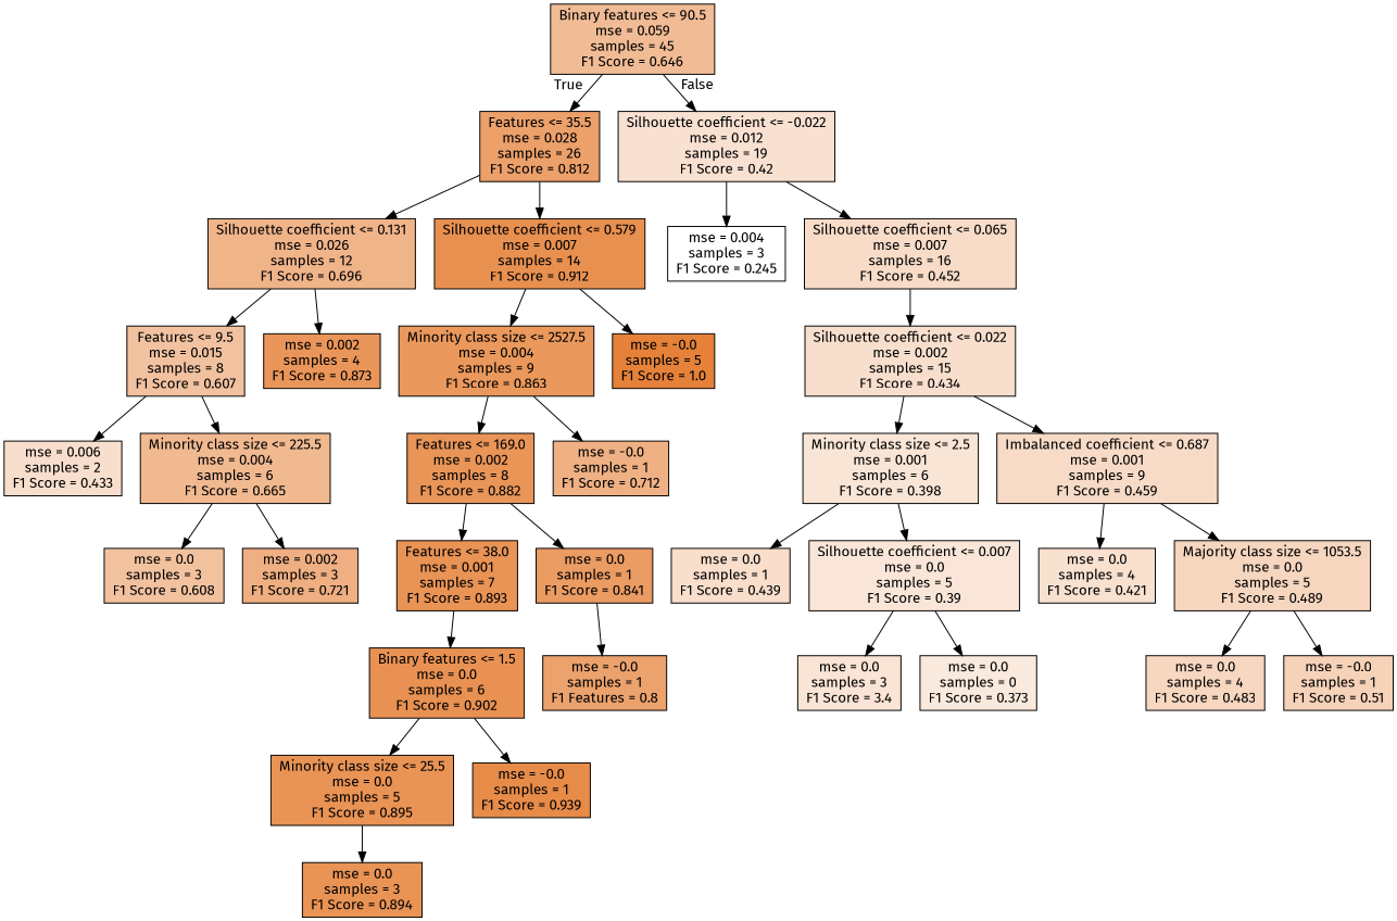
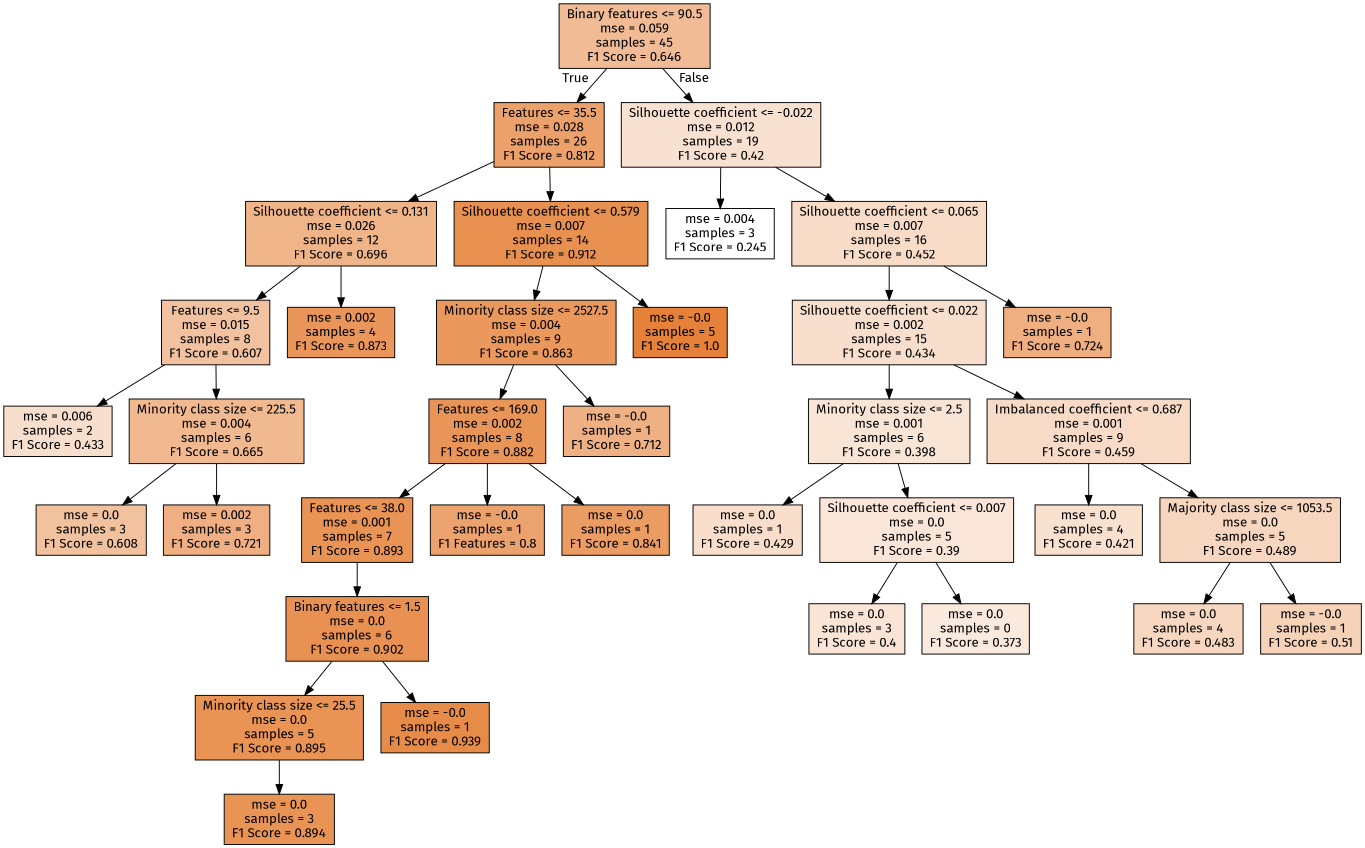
  digraph {
    fontname="Fira Sans"
    node [color=black fillcolor="#e58139db" fontname="Fira Sans" shape=box style=filled]
    edge [fontname="Fira Sans"]
    n1 [fillcolor="#e5813988" label="Binary features <= 90.5\nmse = 0.059\nsamples = 45\nF1 Score = 0.646"]
    n2 [fillcolor="#e58139c0" label="Features <= 35.5\nmse = 0.028\nsamples = 26\nF1 Score = 0.812"]
    n3 [fillcolor="#e581393b" label="Silhouette coefficient <= -0.022\nmse = 0.012\nsamples = 19\nF1 Score = 0.42"]
    n4 [fillcolor="#e5813998" label="Silhouette coefficient <= 0.131\nmse = 0.026\nsamples = 12\nF1 Score = 0.696"]
    n5 [fillcolor="#e58139e1" label="Silhouette coefficient <= 0.579\nmse = 0.007\nsamples = 14\nF1 Score = 0.912"]
    n6 [fillcolor="#e5813900" label="mse = 0.004\nsamples = 3\nF1 Score = 0.245"]
    n7 [fillcolor="#e5813946" label="Silhouette coefficient <= 0.065\nmse = 0.007\nsamples = 16\nF1 Score = 0.452"]
    n8 [fillcolor="#e581397a" label="Features <= 9.5\nmse = 0.015\nsamples = 8\nF1 Score = 0.607"]
    n9 [fillcolor="#e58139d4" label="mse = 0.002\nsamples = 4\nF1 Score = 0.873"]
    n10 [fillcolor="#e58139d1" label="Minority class size <= 2527.5\nmse = 0.004\nsamples = 9\nF1 Score = 0.863"]
    n11 [fillcolor="#e58139ff" label="mse = -0.0\nsamples = 5\nF1 Score = 1.0"]
    n12 [fillcolor="#e5813940" label="mse = 0.006\nsamples = 2\nF1 Score = 0.433"]
    n13 [fillcolor="#e581398e" label="Minority class size <= 225.5\nmse = 0.004\nsamples = 6\nF1 Score = 0.665"]
    n14 [fillcolor="#e581397b" label="mse = 0.0\nsamples = 3\nF1 Score = 0.608"]
    n15 [fillcolor="#e58139a1" label="mse = 0.002\nsamples = 3\nF1 Score = 0.721"]
    n16 [fillcolor="#e58139d7" label="Features <= 169.0\nmse = 0.002\nsamples = 8\nF1 Score = 0.882"]
    n17 [fillcolor="#e581399e" label="mse = -0.0\nsamples = 1\nF1 Score = 0.712"]
    n18 [label="Features <= 38.0\nmse = 0.001\nsamples = 7\nF1 Score = 0.893"]
    n19 [fillcolor="#e58139bb" label="mse = -0.0\nsamples = 1\nF1 Features = 0.8"]
    n20 [fillcolor="#e58139c9" label="mse = 0.0\nsamples = 1\nF1 Score = 0.841"]
    n21 [fillcolor="#e58139de" label="Binary features <= 1.5\nmse = 0.0\nsamples = 6\nF1 Score = 0.902"]
    n22 [label="Minority class size <= 25.5\nmse = 0.0\nsamples = 5\nF1 Score = 0.895"]
    n23 [fillcolor="#e58139ea" label="mse = -0.0\nsamples = 1\nF1 Score = 0.939"]
    n24 [label="mse = 0.0\nsamples = 3\nF1 Score = 0.894"]
    n25 [fillcolor="#e5813940" label="Silhouette coefficient <= 0.022\nmse = 0.002\nsamples = 15\nF1 Score = 0.434"]
+   n26 [fillcolor="#e58139a2" label="mse = -0.0\nsamples = 1\nF1 Score = 0.724"]
    n27 [fillcolor="#e5813934" label="Minority class size <= 2.5\nmse = 0.001\nsamples = 6\nF1 Score = 0.398"]
    n28 [fillcolor="#e5813948" label="Imbalanced coefficient <= 0.687\nmse = 0.001\nsamples = 9\nF1 Score = 0.459"]
-   n29 [fillcolor="#e5813942" label="mse = 0.0\nsamples = 1\nF1 Score = 0.439"]
+   n29 [fillcolor="#e5813942" label="mse = 0.0\nsamples = 1\nF1 Score = 0.429"]
    n30 [fillcolor="#e5813931" label="Silhouette coefficient <= 0.007\nmse = 0.0\nsamples = 5\nF1 Score = 0.39"]
    n31 [fillcolor="#e581393c" label="mse = 0.0\nsamples = 4\nF1 Score = 0.421"]
    n32 [fillcolor="#e5813952" label="Majority class size <= 1053.5\nmse = 0.0\nsamples = 5\nF1 Score = 0.489"]
-   n33 [fillcolor="#e5813935" label="mse = 0.0\nsamples = 3\nF1 Score = 3.4"]
+   n33 [fillcolor="#e5813935" label="mse = 0.0\nsamples = 3\nF1 Score = 0.4"]
    n34 [fillcolor="#e581392b" label="mse = 0.0\nsamples = 0\nF1 Score = 0.373"]
    n35 [fillcolor="#e5813950" label="mse = 0.0\nsamples = 4\nF1 Score = 0.483"]
    n36 [fillcolor="#e581395a" label="mse = -0.0\nsamples = 1\nF1 Score = 0.51"]
    n1 -> n2 [headlabel=True labelangle=45 labeldistance=2.5]
    n1 -> n3 [headlabel=False labelangle=-45 labeldistance=2.5]
    n2 -> n4
    n2 -> n5
    n3 -> n6
    n3 -> n7
    n4 -> n8
    n4 -> n9
    n5 -> n10
    n5 -> n11
    n7 -> n25
+   n7 -> n26
    n8 -> n12
    n8 -> n13
    n10 -> n16
    n10 -> n17
    n13 -> n14
    n13 -> n15
    n16 -> n18
-   n20 -> n19
+   n16 -> n19
    n16 -> n20
    n18 -> n21
    n21 -> n22
    n21 -> n23
    n22 -> n24
    n25 -> n27
    n25 -> n28
    n27 -> n29
    n27 -> n30
    n28 -> n31
    n28 -> n32
    n30 -> n33
    n30 -> n34
    n32 -> n35
    n32 -> n36
  }
